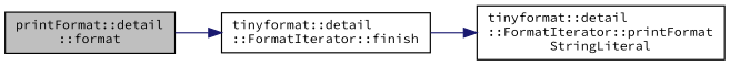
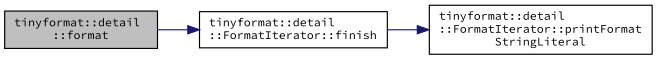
  digraph {
    rankdir=LR
    fontname="Source Code Pro"
    node [color=black fillcolor=white fontname="Source Code Pro" fontsize=10 shape=record style=filled]
    edge [color=midnightblue fontname="Source Code Pro" fontsize=10 labelfontname=Helvetica labelfontsize=10 style=solid]
-   n1 [fillcolor=grey75 fontcolor=black height=0.2 label="printFormat::detail\l::format" width=0.4]
+   n1 [fillcolor=grey75 fontcolor=black height=0.2 label="tinyformat::detail\l::format" width=0.4]
    n2 [height=0.2 label="tinyformat::detail\l::FormatIterator::finish" width=0.4]
    n3 [height=0.2 label="tinyformat::detail\l::FormatIterator::printFormat\lStringLiteral" width=0.4]
    n1 -> n2
    n2 -> n3
  }
